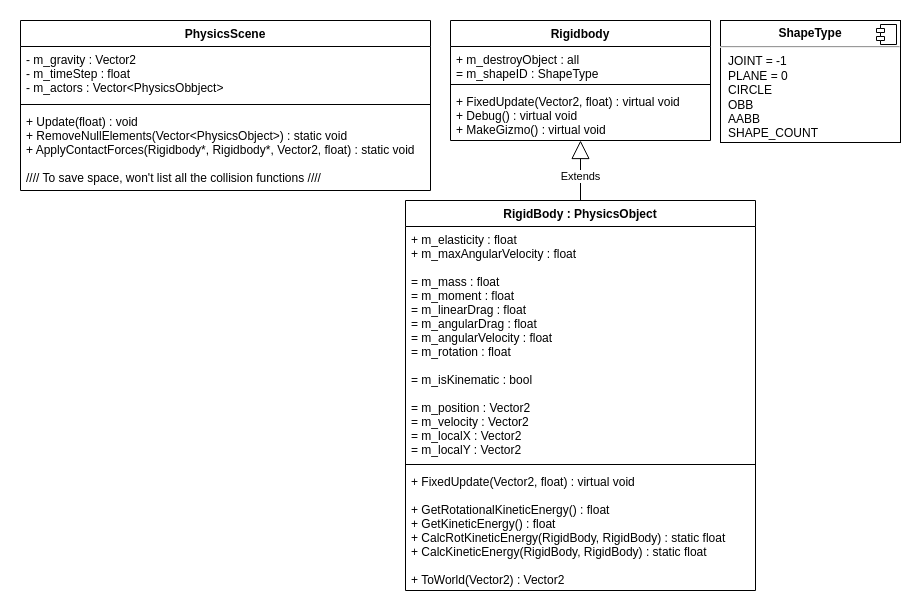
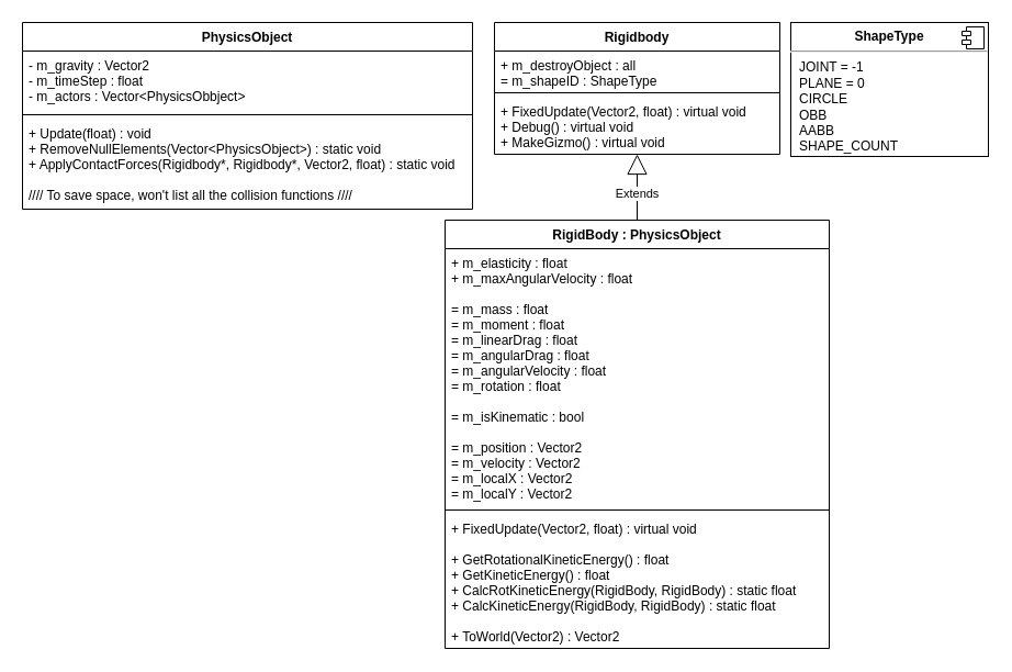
  <mxCell id="0" />
  <mxCell id="1" parent="0" />
- <mxCell id="2" value="PhysicsScene" style="swimlane;fontStyle=1;align=center;verticalAlign=top;childLayout=stackLayout;horizontal=1;startSize=26;horizontalStack=0;resizeParent=1;resizeParentMax=0;resizeLast=0;collapsible=1;marginBottom=0;" vertex="1" parent="1"><mxGeometry x="20" y="20" width="410" height="170" as="geometry" /></mxCell>
+ <mxCell id="2" value="PhysicsObject" style="swimlane;fontStyle=1;align=center;verticalAlign=top;childLayout=stackLayout;horizontal=1;startSize=26;horizontalStack=0;resizeParent=1;resizeParentMax=0;resizeLast=0;collapsible=1;marginBottom=0;" vertex="1" parent="1"><mxGeometry x="20" y="20" width="410" height="170" as="geometry" /></mxCell>
  <mxCell id="3" value="- m_gravity : Vector2&#10;- m_timeStep : float&#10;- m_actors : Vector&lt;PhysicsObbject&gt;" style="text;strokeColor=none;fillColor=none;align=left;verticalAlign=top;spacingLeft=4;spacingRight=4;overflow=hidden;rotatable=0;points=[[0,0.5],[1,0.5]];portConstraint=eastwest;" vertex="1" parent="2"><mxGeometry y="26" width="410" height="54" as="geometry" /></mxCell>
  <mxCell id="4" value="" style="line;strokeWidth=1;fillColor=none;align=left;verticalAlign=middle;spacingTop=-1;spacingLeft=3;spacingRight=3;rotatable=0;labelPosition=right;points=[];portConstraint=eastwest;" vertex="1" parent="2"><mxGeometry y="80" width="410" height="8" as="geometry" /></mxCell>
  <mxCell id="5" value="+ Update(float) : void&#10;+ RemoveNullElements(Vector&lt;PhysicsObject&gt;) : static void&#10;+ ApplyContactForces(Rigidbody*, Rigidbody*, Vector2, float) : static void&#10;&#10;//// To save space, won't list all the collision functions ////" style="text;strokeColor=none;fillColor=none;align=left;verticalAlign=top;spacingLeft=4;spacingRight=4;overflow=hidden;rotatable=0;points=[[0,0.5],[1,0.5]];portConstraint=eastwest;" vertex="1" parent="2"><mxGeometry y="88" width="410" height="82" as="geometry" /></mxCell>
  <mxCell id="6" value="Rigidbody" style="swimlane;fontStyle=1;align=center;verticalAlign=top;childLayout=stackLayout;horizontal=1;startSize=26;horizontalStack=0;resizeParent=1;resizeParentMax=0;resizeLast=0;collapsible=1;marginBottom=0;" vertex="1" parent="1"><mxGeometry x="450" y="20" width="260" height="120" as="geometry"><mxRectangle x="450" y="20" width="120" height="26" as="alternateBounds" /></mxGeometry></mxCell>
  <mxCell id="7" value="+ m_destroyObject : all&#10;= m_shapeID : ShapeType&#10;" style="text;strokeColor=none;fillColor=none;align=left;verticalAlign=top;spacingLeft=4;spacingRight=4;overflow=hidden;rotatable=0;points=[[0,0.5],[1,0.5]];portConstraint=eastwest;" vertex="1" parent="6"><mxGeometry y="26" width="260" height="34" as="geometry" /></mxCell>
  <mxCell id="8" value="" style="line;strokeWidth=1;fillColor=none;align=left;verticalAlign=middle;spacingTop=-1;spacingLeft=3;spacingRight=3;rotatable=0;labelPosition=right;points=[];portConstraint=eastwest;" vertex="1" parent="6"><mxGeometry y="60" width="260" height="8" as="geometry" /></mxCell>
  <mxCell id="9" value="+ FixedUpdate(Vector2, float) : virtual void&#10;+ Debug() : virtual void&#10;+ MakeGizmo() : virtual void" style="text;strokeColor=none;fillColor=none;align=left;verticalAlign=top;spacingLeft=4;spacingRight=4;overflow=hidden;rotatable=0;points=[[0,0.5],[1,0.5]];portConstraint=eastwest;" vertex="1" parent="6"><mxGeometry y="68" width="260" height="52" as="geometry" /></mxCell>
  <mxCell id="10" value="&lt;p style=&quot;margin: 0px ; margin-top: 6px ; text-align: center&quot;&gt;&lt;b&gt;ShapeType&lt;/b&gt;&lt;/p&gt;&lt;hr&gt;&lt;p style=&quot;margin: 0px ; margin-left: 8px&quot;&gt;JOINT = -1&lt;/p&gt;&lt;p style=&quot;margin: 0px ; margin-left: 8px&quot;&gt;PLANE = 0&lt;/p&gt;&lt;p style=&quot;margin: 0px ; margin-left: 8px&quot;&gt;CIRCLE&lt;/p&gt;&lt;p style=&quot;margin: 0px ; margin-left: 8px&quot;&gt;OBB&lt;/p&gt;&lt;p style=&quot;margin: 0px ; margin-left: 8px&quot;&gt;AABB&lt;/p&gt;&lt;p style=&quot;margin: 0px ; margin-left: 8px&quot;&gt;SHAPE_COUNT&lt;/p&gt;" style="align=left;overflow=fill;html=1;" vertex="1" parent="1"><mxGeometry x="720" y="20" width="180" height="122" as="geometry" /></mxCell>
  <mxCell id="11" value="" style="shape=component;jettyWidth=8;jettyHeight=4;" vertex="1" parent="10"><mxGeometry x="1" width="20" height="20" relative="1" as="geometry"><mxPoint x="-24" y="4" as="offset" /></mxGeometry></mxCell>
  <mxCell id="12" value="RigidBody : PhysicsObject" style="swimlane;fontStyle=1;align=center;verticalAlign=top;childLayout=stackLayout;horizontal=1;startSize=26;horizontalStack=0;resizeParent=1;resizeParentMax=0;resizeLast=0;collapsible=1;marginBottom=0;" vertex="1" parent="1"><mxGeometry x="405" y="200" width="350" height="390" as="geometry" /></mxCell>
  <mxCell id="13" value="+ m_elasticity : float&#10;+ m_maxAngularVelocity : float&#10;&#10;= m_mass : float&#10;= m_moment : float&#10;= m_linearDrag : float&#10;= m_angularDrag : float&#10;= m_angularVelocity : float&#10;= m_rotation : float&#10;&#10;= m_isKinematic : bool&#10;&#10;= m_position : Vector2&#10;= m_velocity : Vector2&#10;= m_localX : Vector2&#10;= m_localY : Vector2&#10;" style="text;strokeColor=none;fillColor=none;align=left;verticalAlign=top;spacingLeft=4;spacingRight=4;overflow=hidden;rotatable=0;points=[[0,0.5],[1,0.5]];portConstraint=eastwest;" vertex="1" parent="12"><mxGeometry y="26" width="350" height="234" as="geometry" /></mxCell>
  <mxCell id="14" value="" style="line;strokeWidth=1;fillColor=none;align=left;verticalAlign=middle;spacingTop=-1;spacingLeft=3;spacingRight=3;rotatable=0;labelPosition=right;points=[];portConstraint=eastwest;" vertex="1" parent="12"><mxGeometry y="260" width="350" height="8" as="geometry" /></mxCell>
  <mxCell id="15" value="+ FixedUpdate(Vector2, float) : virtual void&#10;&#10;+ GetRotationalKineticEnergy() : float&#10;+ GetKineticEnergy() : float&#10;+ CalcRotKineticEnergy(RigidBody, RigidBody) : static float&#10;+ CalcKineticEnergy(RigidBody, RigidBody) : static float&#10;&#10;+ ToWorld(Vector2) : Vector2" style="text;strokeColor=none;fillColor=none;align=left;verticalAlign=top;spacingLeft=4;spacingRight=4;overflow=hidden;rotatable=0;points=[[0,0.5],[1,0.5]];portConstraint=eastwest;" vertex="1" parent="12"><mxGeometry y="268" width="350" height="122" as="geometry" /></mxCell>
  <mxCell id="16" value="Extends" style="endArrow=block;endSize=16;endFill=0;html=1;exitX=0.5;exitY=0;exitDx=0;exitDy=0;entryX=0.5;entryY=1;entryDx=0;entryDy=0;entryPerimeter=0;" edge="1" parent="1" source="12" target="9"><mxGeometry x="-0.2" width="160" relative="1" as="geometry"><mxPoint x="320" y="280" as="sourcePoint" /><mxPoint x="480" y="280" as="targetPoint" /><mxPoint as="offset" /></mxGeometry></mxCell>
